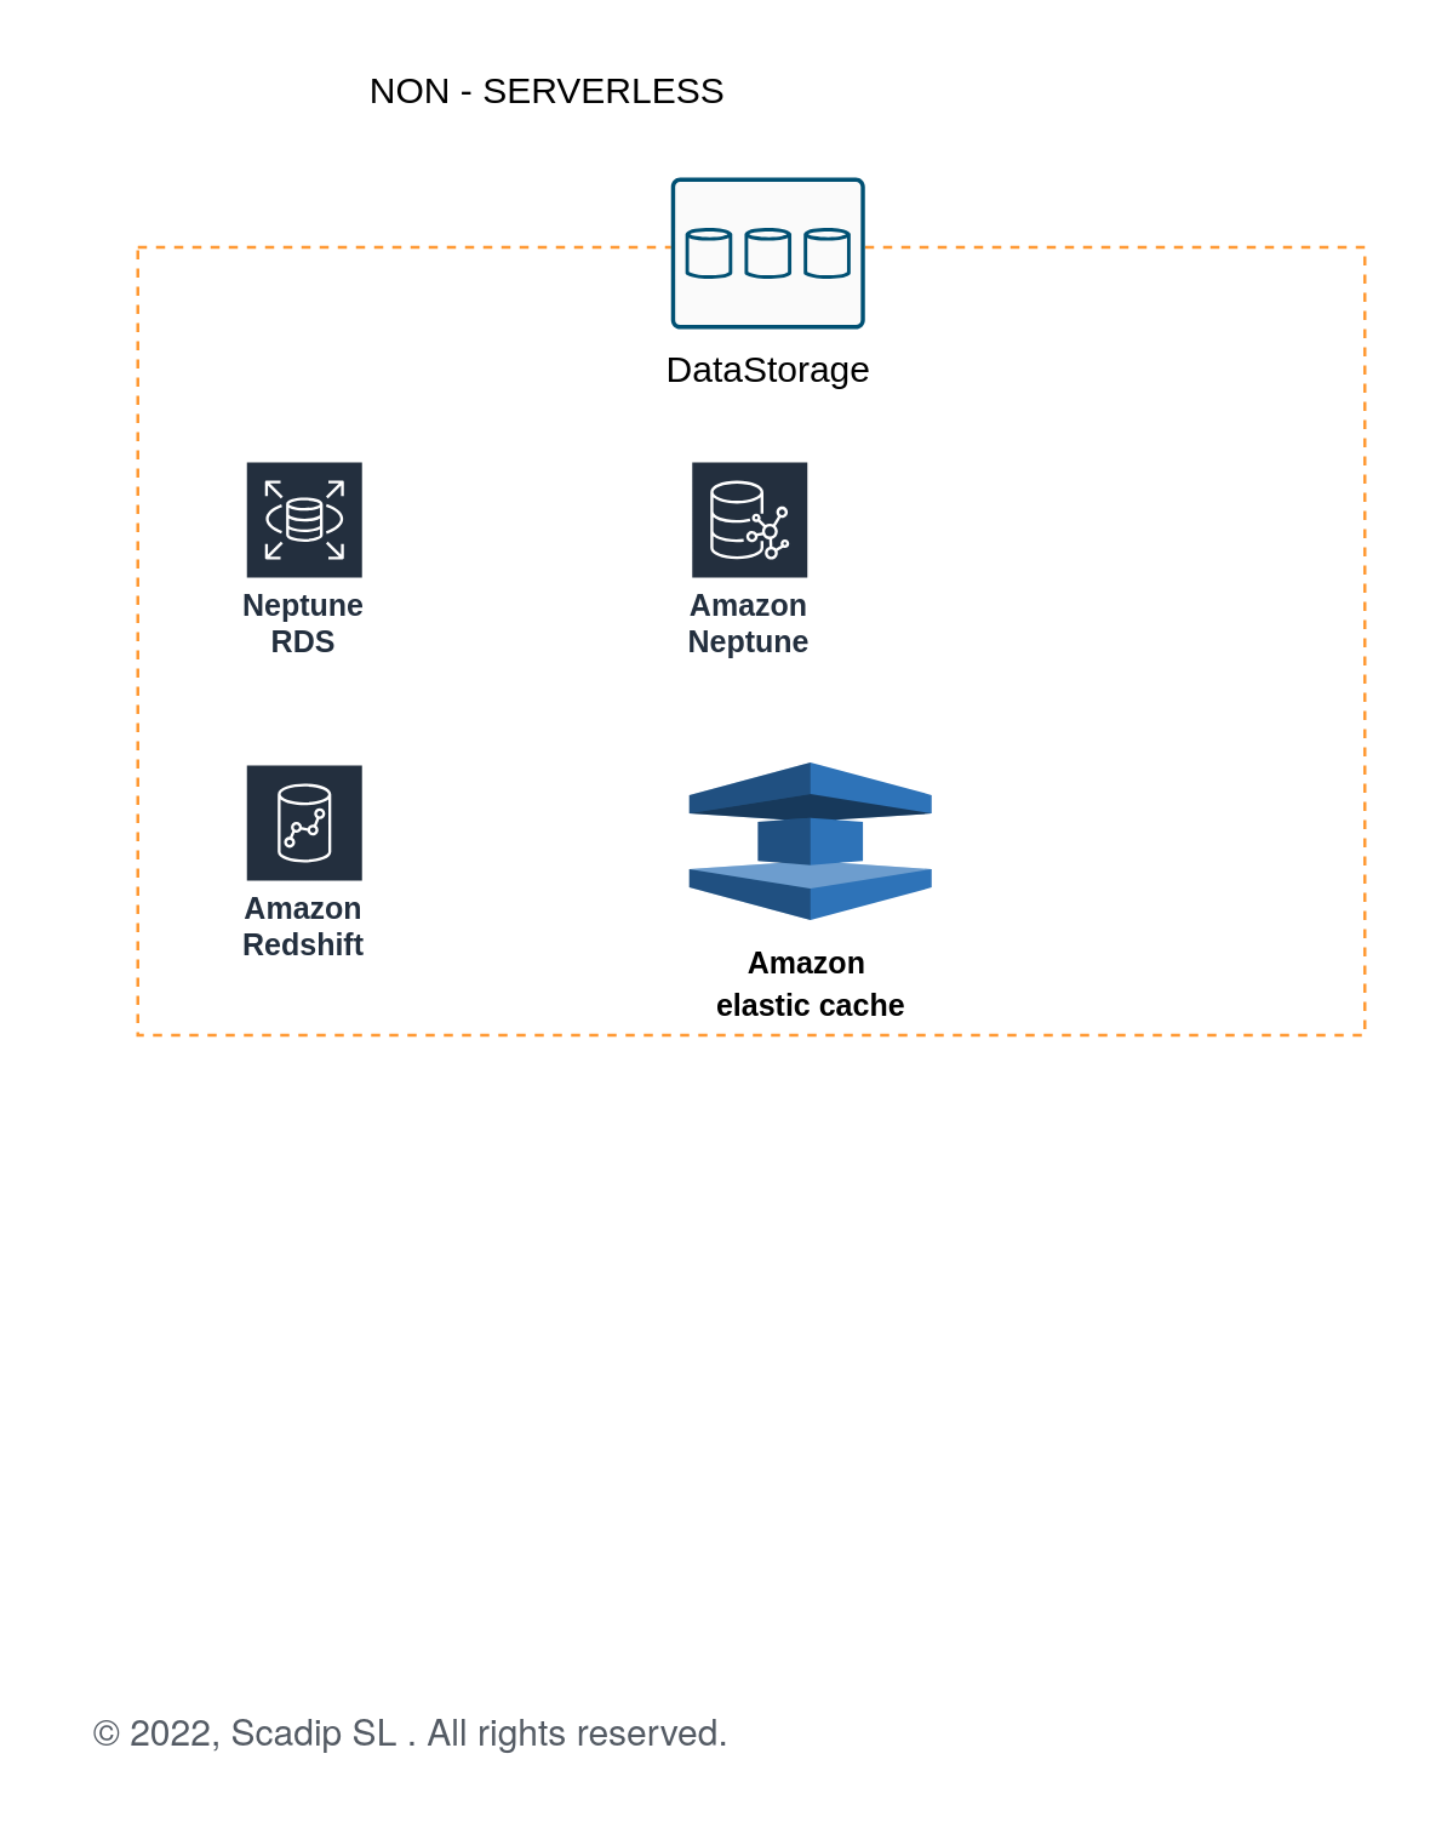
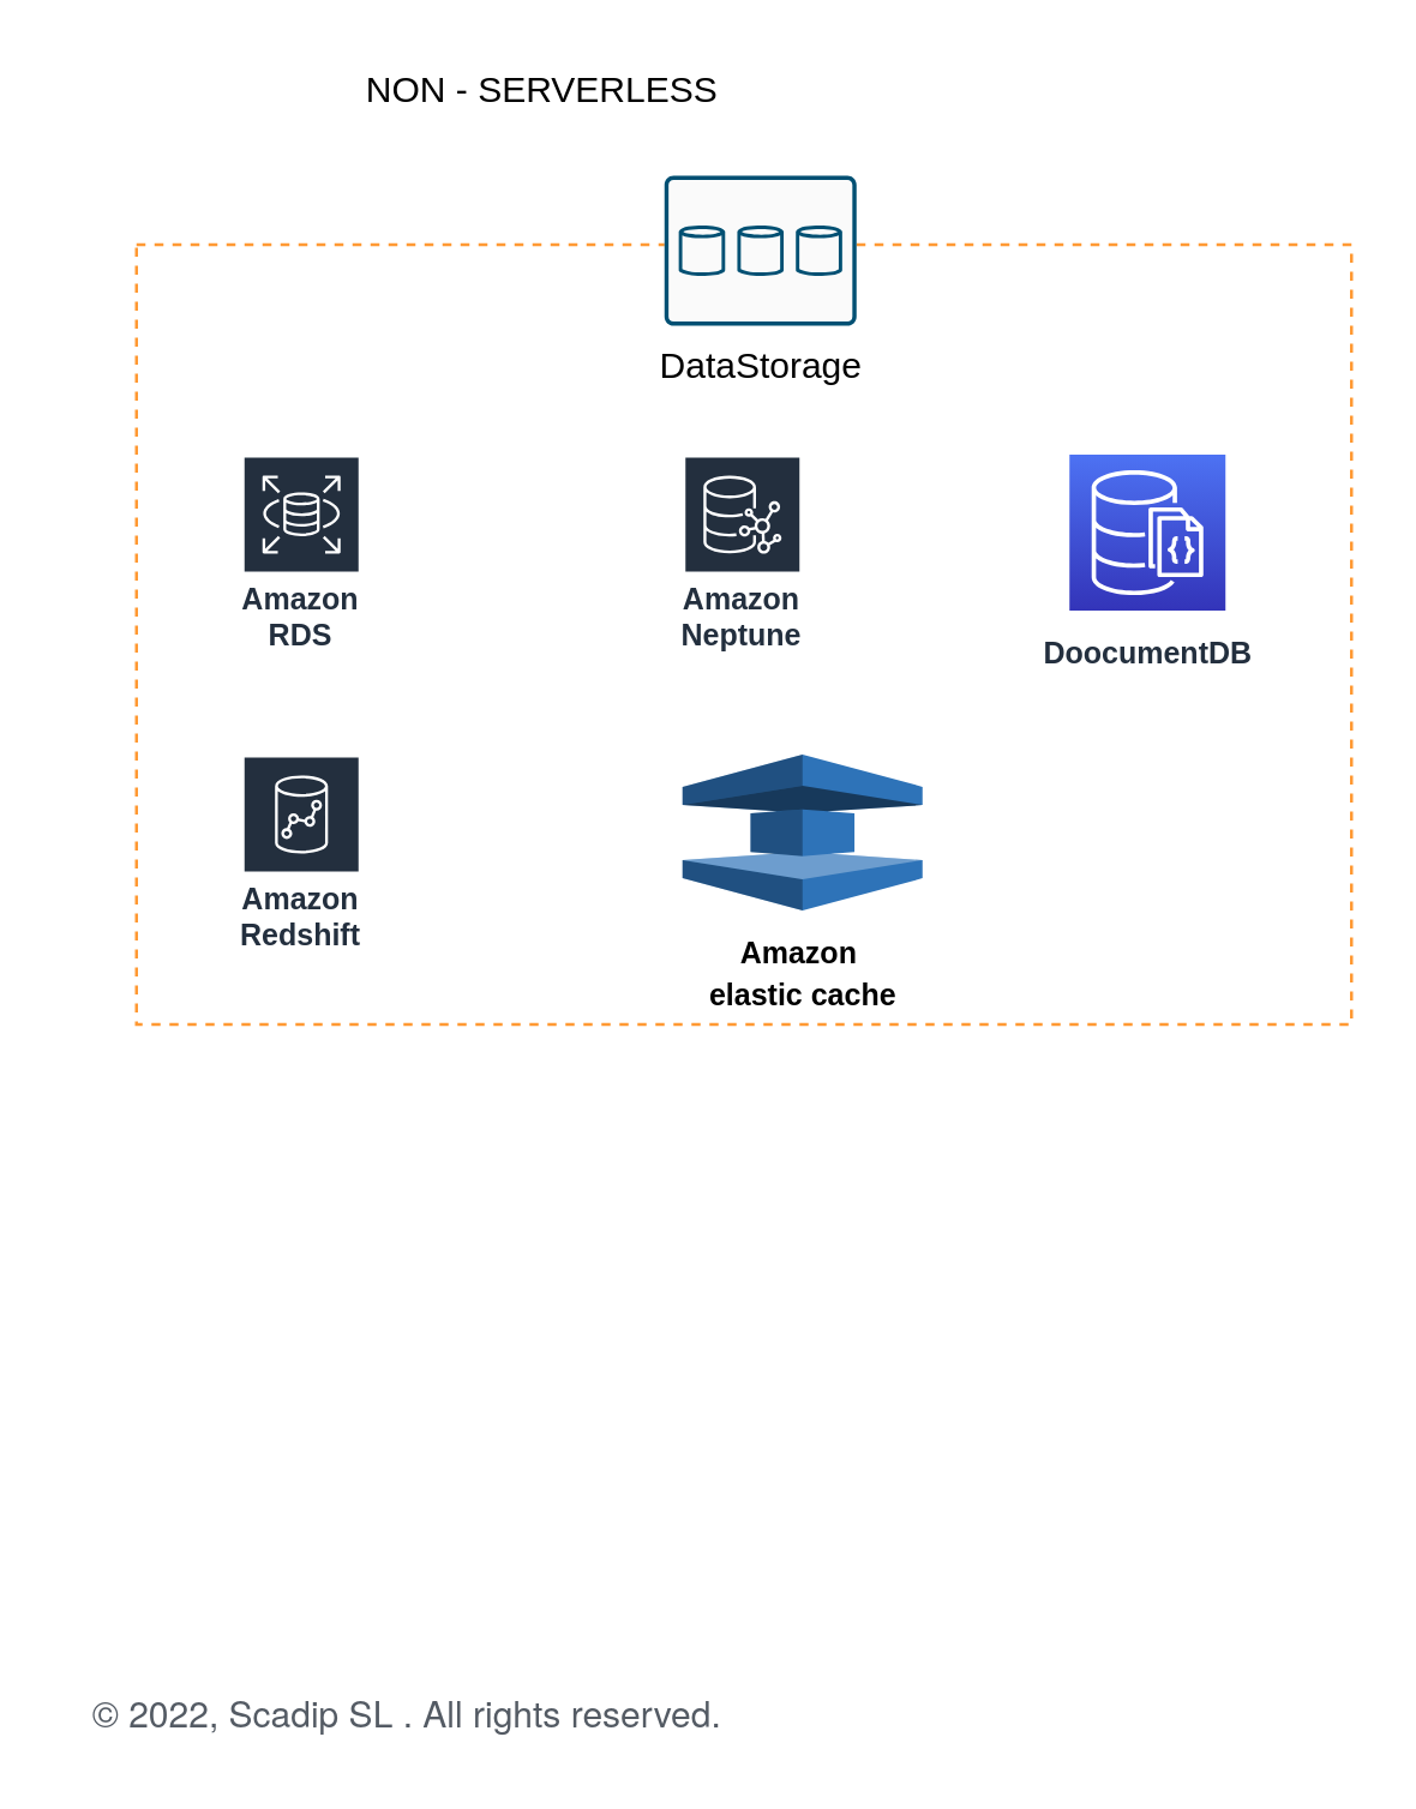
  <mxCell id="0" />
  <mxCell id="1" parent="0" />
  <mxCell id="2" value="" style="rounded=0;whiteSpace=wrap;html=1;dashed=1;fillColor=none;strokeColor=#FF9933;" parent="1" vertex="1"><mxGeometry x="45" y="81" width="405" height="260" as="geometry" /></mxCell>
  <mxCell id="3" value="DataStorage" style="sketch=0;points=[[0.015,0.015,0],[0.985,0.015,0],[0.985,0.985,0],[0.015,0.985,0],[0.25,0,0],[0.5,0,0],[0.75,0,0],[1,0.25,0],[1,0.5,0],[1,0.75,0],[0.75,1,0],[0.5,1,0],[0.25,1,0],[0,0.75,0],[0,0.5,0],[0,0.25,0]];verticalLabelPosition=bottom;html=1;verticalAlign=top;aspect=fixed;align=center;pointerEvents=1;shape=mxgraph.cisco19.rect;prIcon=storage;fillColor=#FAFAFA;strokeColor=#005073;fontSize=12;" parent="1" vertex="1"><mxGeometry x="221" y="58" width="64" height="50" as="geometry" /></mxCell>
  <mxCell id="4" value="NON - SERVERLESS" style="text;html=1;align=center;verticalAlign=middle;resizable=0;points=[];autosize=1;strokeColor=none;fillColor=none;" parent="1" vertex="1"><mxGeometry x="115" y="20" width="130" height="20" as="geometry" /></mxCell>
- <mxCell id="5" value="Neptune RDS" style="sketch=0;outlineConnect=0;fontColor=#232F3E;gradientColor=none;strokeColor=#ffffff;fillColor=#232F3E;dashed=0;verticalLabelPosition=middle;verticalAlign=bottom;align=center;html=1;whiteSpace=wrap;fontSize=10;fontStyle=1;spacing=3;shape=mxgraph.aws4.productIcon;prIcon=mxgraph.aws4.rds;" parent="1" vertex="1"><mxGeometry x="80" y="151" width="40" height="70" as="geometry" /></mxCell>
+ <mxCell id="5" value="Amazon RDS" style="sketch=0;outlineConnect=0;fontColor=#232F3E;gradientColor=none;strokeColor=#ffffff;fillColor=#232F3E;dashed=0;verticalLabelPosition=middle;verticalAlign=bottom;align=center;html=1;whiteSpace=wrap;fontSize=10;fontStyle=1;spacing=3;shape=mxgraph.aws4.productIcon;prIcon=mxgraph.aws4.rds;" parent="1" vertex="1"><mxGeometry x="80" y="151" width="40" height="70" as="geometry" /></mxCell>
  <mxCell id="6" value="Amazon Redshift" style="sketch=0;outlineConnect=0;fontColor=#232F3E;gradientColor=none;strokeColor=#ffffff;fillColor=#232F3E;dashed=0;verticalLabelPosition=middle;verticalAlign=bottom;align=center;html=1;whiteSpace=wrap;fontSize=10;fontStyle=1;spacing=3;shape=mxgraph.aws4.productIcon;prIcon=mxgraph.aws4.redshift;" parent="1" vertex="1"><mxGeometry x="80" y="251" width="40" height="70" as="geometry" /></mxCell>
  <mxCell id="7" value="&lt;font style=&quot;font-size: 10px;&quot;&gt;&lt;b&gt;Amazon&amp;nbsp;&lt;br&gt;elastic cache&lt;/b&gt;&lt;/font&gt;" style="outlineConnect=0;dashed=0;verticalLabelPosition=bottom;verticalAlign=top;align=center;html=1;shape=mxgraph.aws3.elasticache;fillColor=#2E73B8;gradientColor=none;" parent="1" vertex="1"><mxGeometry x="227" y="251" width="80" height="52" as="geometry" /></mxCell>
  <mxCell id="8" value="Amazon Neptune" style="sketch=0;outlineConnect=0;fontColor=#232F3E;gradientColor=none;strokeColor=#ffffff;fillColor=#232F3E;dashed=0;verticalLabelPosition=middle;verticalAlign=bottom;align=center;html=1;whiteSpace=wrap;fontSize=10;fontStyle=1;spacing=3;shape=mxgraph.aws4.productIcon;prIcon=mxgraph.aws4.neptune;" parent="1" vertex="1"><mxGeometry x="227" y="151" width="40" height="70" as="geometry" /></mxCell>
+ <mxCell id="9" value="&lt;b&gt;&lt;font style=&quot;font-size: 10px;&quot;&gt;DoocumentDB&lt;/font&gt;&lt;/b&gt;" style="sketch=0;points=[[0,0,0],[0.25,0,0],[0.5,0,0],[0.75,0,0],[1,0,0],[0,1,0],[0.25,1,0],[0.5,1,0],[0.75,1,0],[1,1,0],[0,0.25,0],[0,0.5,0],[0,0.75,0],[1,0.25,0],[1,0.5,0],[1,0.75,0]];outlineConnect=0;fontColor=#232F3E;gradientColor=#4D72F3;gradientDirection=north;fillColor=#3334B9;strokeColor=#ffffff;dashed=0;verticalLabelPosition=bottom;verticalAlign=top;align=center;html=1;fontSize=12;fontStyle=0;aspect=fixed;shape=mxgraph.aws4.resourceIcon;resIcon=mxgraph.aws4.documentdb_with_mongodb_compatibility;" parent="1" vertex="1"><mxGeometry x="356" y="151" width="52" height="52" as="geometry" /></mxCell>
  <mxCell id="10" value="&lt;span style=&quot;color: rgb(84, 91, 100); font-family: &amp;quot;Amazon Ember&amp;quot;, &amp;quot;Helvetica Neue&amp;quot;, Roboto, Arial, sans-serif; text-align: start; background-color: rgb(255, 255, 255);&quot;&gt;© 2022, Scadip SL&amp;nbsp;&lt;/span&gt;&lt;span style=&quot;color: rgb(84, 91, 100); font-family: &amp;quot;Amazon Ember&amp;quot;, &amp;quot;Helvetica Neue&amp;quot;, Roboto, Arial, sans-serif; text-align: start; background-color: rgb(255, 255, 255);&quot;&gt;. All rights reserved.&lt;/span&gt;" style="text;html=1;align=center;verticalAlign=middle;resizable=0;points=[];autosize=1;strokeColor=none;fillColor=none;fontSize=12;" parent="1" vertex="1"><mxGeometry x="20" y="561" width="230" height="20" as="geometry" /></mxCell>
